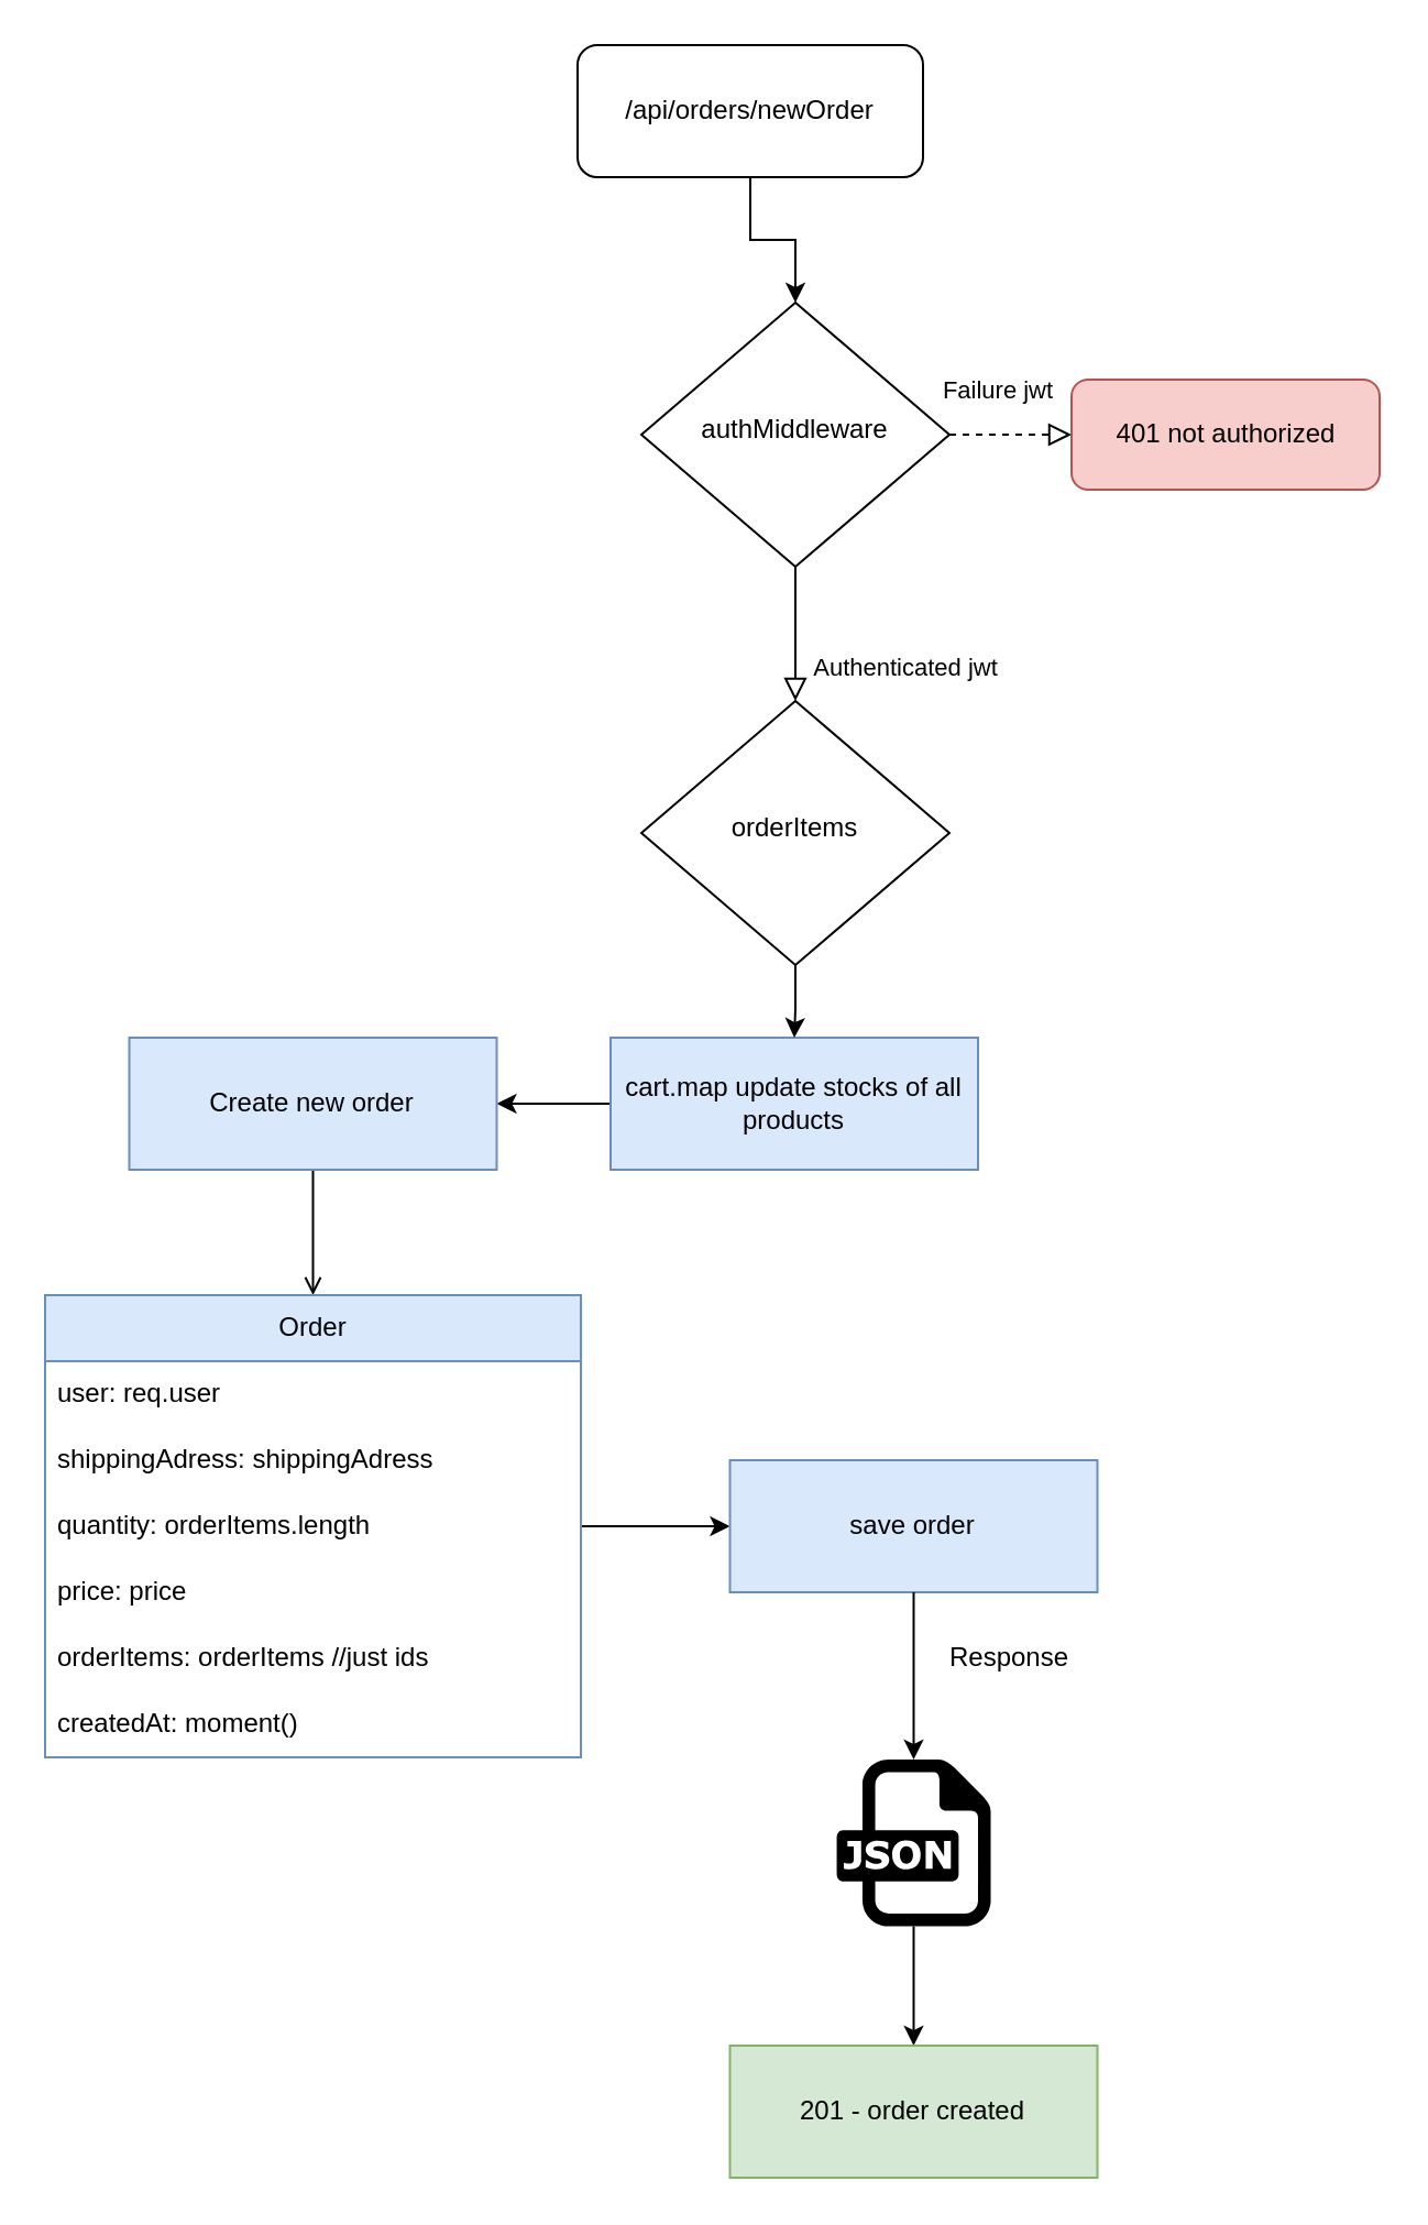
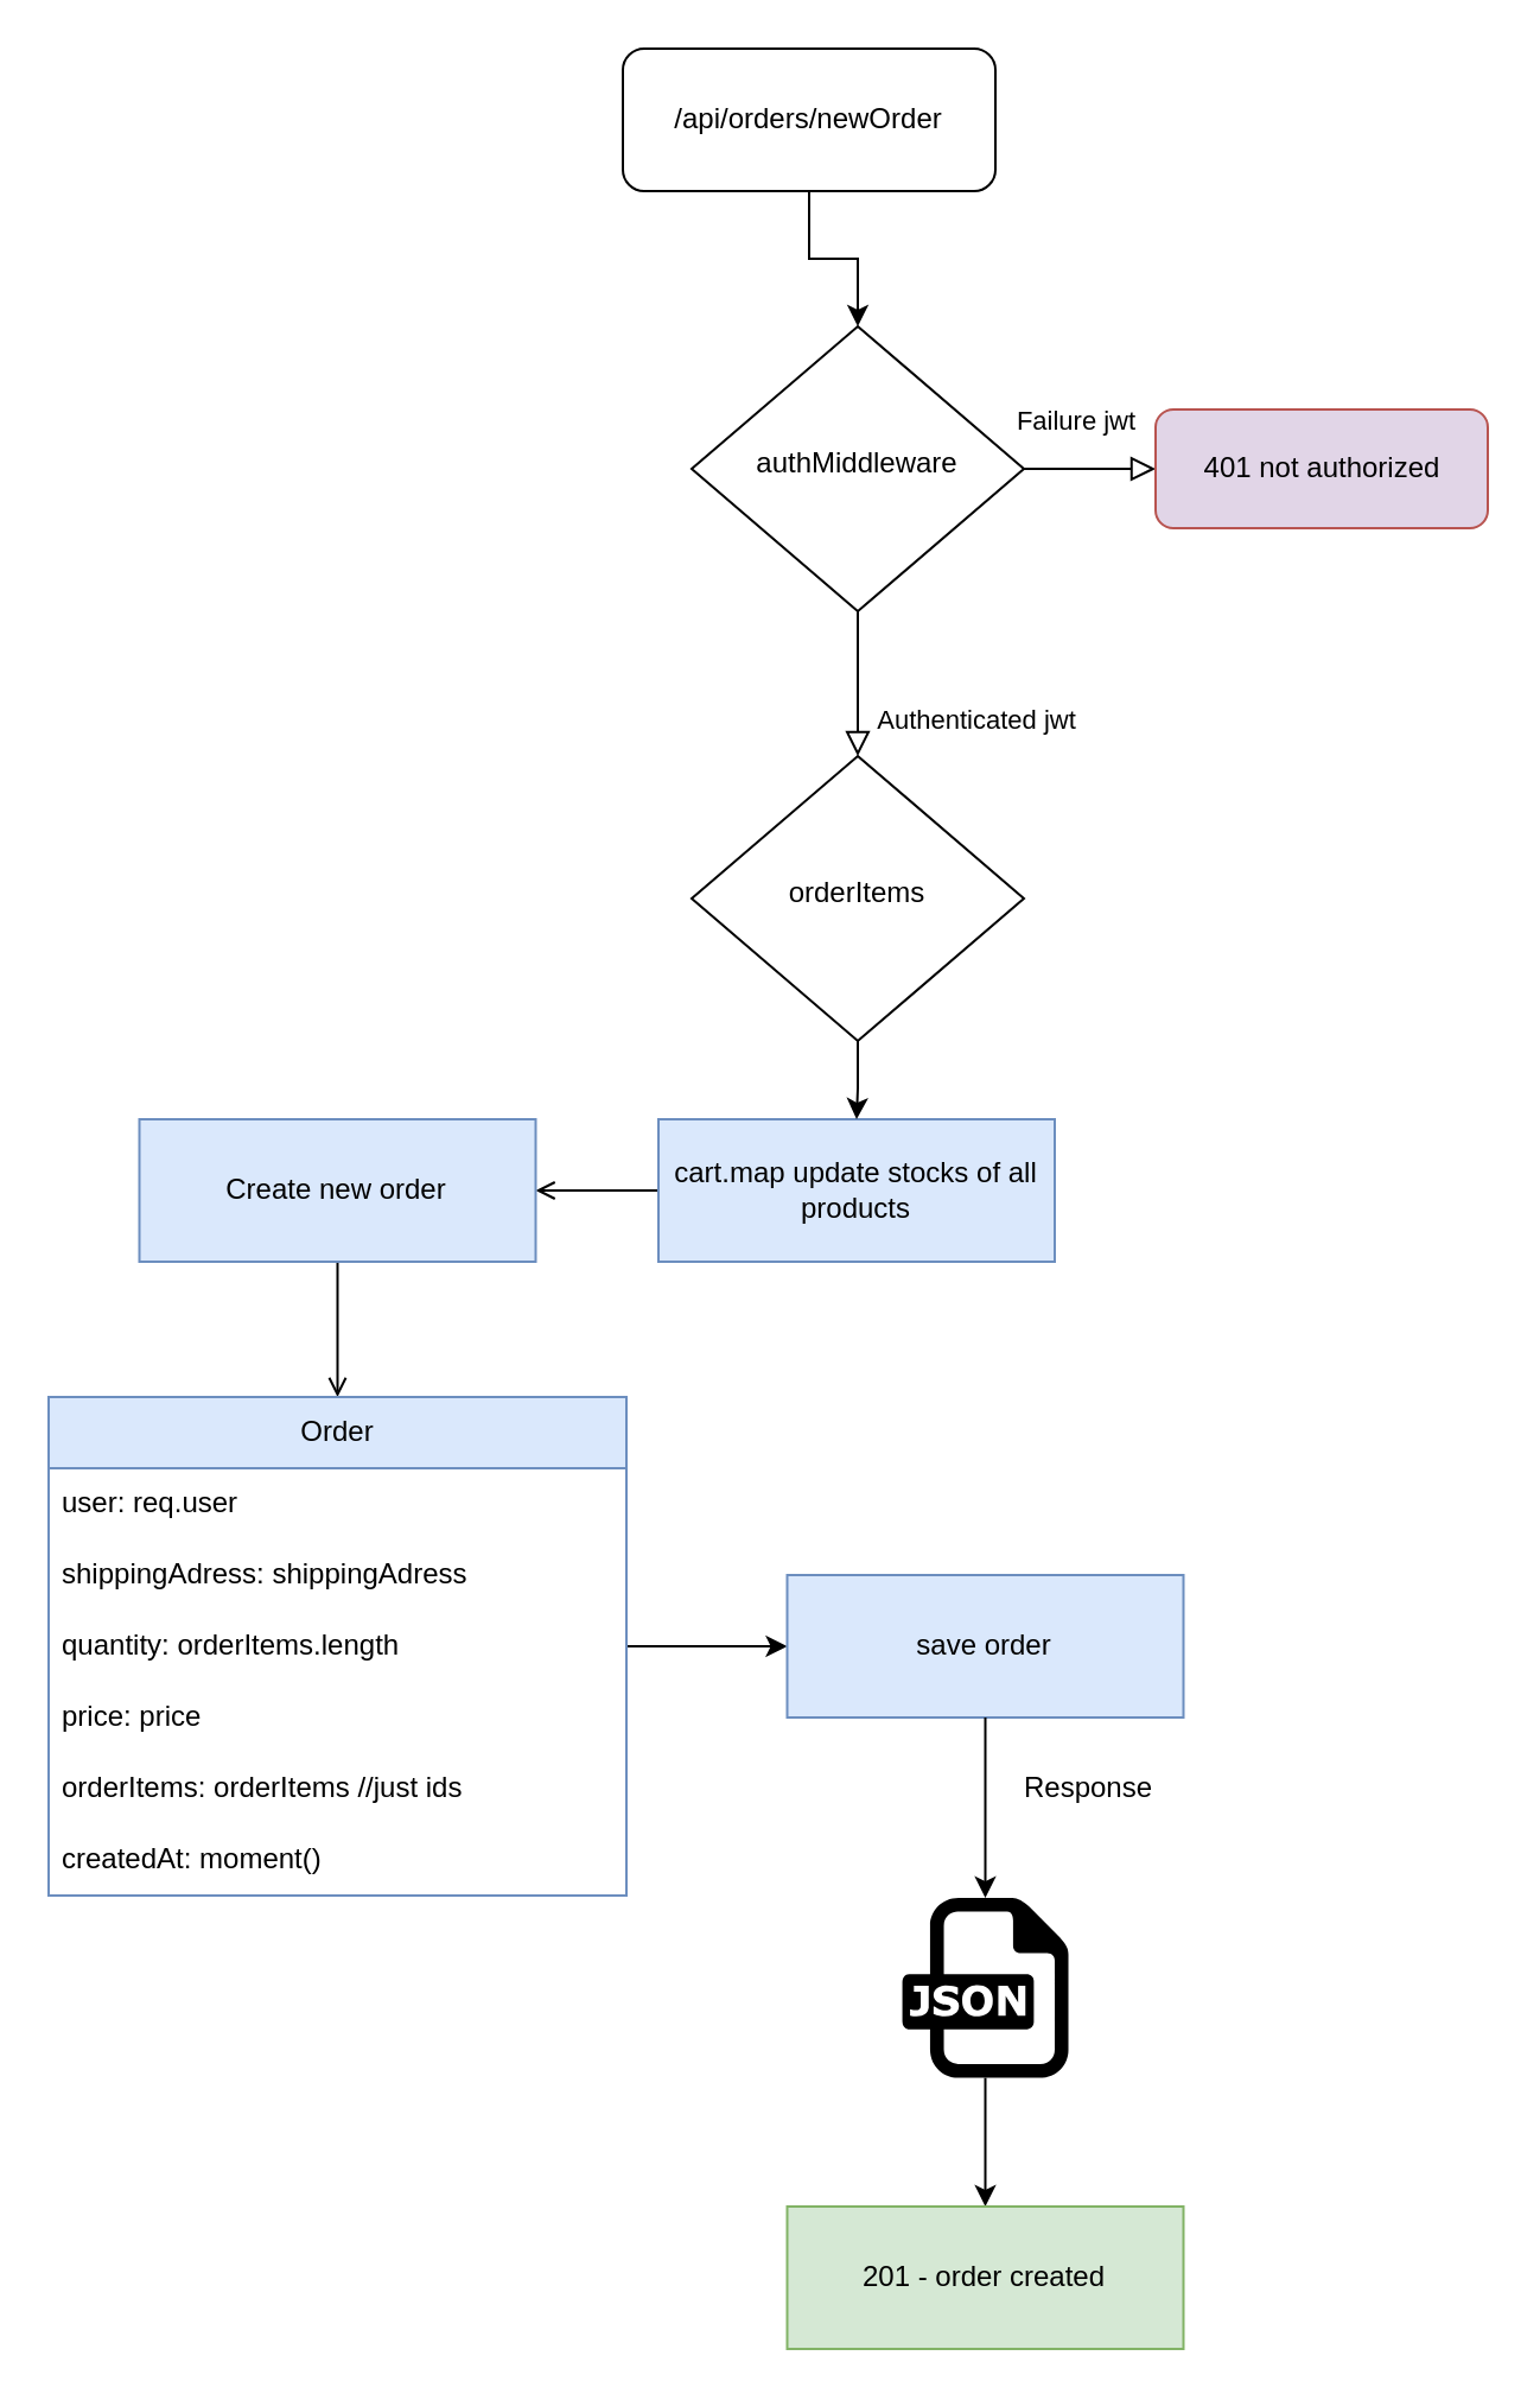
  <mxCell id="0" />
  <mxCell id="1" parent="0" />
  <mxCell id="2" style="edgeStyle=orthogonalEdgeStyle;rounded=0;orthogonalLoop=1;jettySize=auto;html=1;entryX=0.5;entryY=0;entryDx=0;entryDy=0;" parent="1" source="3" target="6" edge="1"><mxGeometry relative="1" as="geometry" /></mxCell>
  <mxCell id="3" value="/api/orders/newOrder" style="rounded=1;whiteSpace=wrap;html=1;fontSize=12;glass=0;strokeWidth=1;shadow=0;" parent="1" vertex="1"><mxGeometry x="262" y="20" width="157" height="60" as="geometry" /></mxCell>
  <mxCell id="4" value="Authenticated jwt" style="rounded=0;html=1;jettySize=auto;orthogonalLoop=1;fontSize=11;endArrow=block;endFill=0;endSize=8;strokeWidth=1;shadow=0;labelBackgroundColor=none;edgeStyle=orthogonalEdgeStyle;entryX=0.5;entryY=0;entryDx=0;entryDy=0;" parent="1" source="6" target="24" edge="1"><mxGeometry x="0.5" y="50" relative="1" as="geometry"><mxPoint as="offset" /><mxPoint x="341.559" y="296.051" as="targetPoint" /></mxGeometry></mxCell>
- <mxCell id="5" value="Failure jwt" style="edgeStyle=orthogonalEdgeStyle;rounded=0;html=1;jettySize=auto;orthogonalLoop=1;fontSize=11;endArrow=block;endFill=0;endSize=8;strokeWidth=1;shadow=0;labelBackgroundColor=none;dashed=1;" parent="1" source="6" target="7" edge="1"><mxGeometry x="-0.2" y="20" relative="1" as="geometry"><mxPoint as="offset" /></mxGeometry></mxCell>
+ <mxCell id="5" value="Failure jwt" style="edgeStyle=orthogonalEdgeStyle;rounded=0;html=1;jettySize=auto;orthogonalLoop=1;fontSize=11;endArrow=block;endFill=0;endSize=8;strokeWidth=1;shadow=0;labelBackgroundColor=none;" parent="1" source="6" target="7" edge="1"><mxGeometry x="-0.2" y="20" relative="1" as="geometry"><mxPoint as="offset" /></mxGeometry></mxCell>
  <mxCell id="6" value="authMiddleware" style="rhombus;whiteSpace=wrap;html=1;shadow=0;fontFamily=Helvetica;fontSize=12;align=center;strokeWidth=1;spacing=6;spacingTop=-4;" parent="1" vertex="1"><mxGeometry x="291" y="137" width="140" height="120" as="geometry" /></mxCell>
- <mxCell id="7" value="401 not authorized" style="rounded=1;whiteSpace=wrap;html=1;fontSize=12;glass=0;strokeWidth=1;shadow=0;fillColor=#f8cecc;strokeColor=#b85450;" parent="1" vertex="1"><mxGeometry x="486.5" y="172" width="140" height="50" as="geometry" /></mxCell>
- <mxCell id="8" value="" style="edgeStyle=orthogonalEdgeStyle;rounded=0;orthogonalLoop=1;jettySize=auto;html=1;" parent="1" source="22" target="10" edge="1"><mxGeometry relative="1" as="geometry"><mxPoint x="438.25" y="492" as="sourcePoint" /></mxGeometry></mxCell>
+ <mxCell id="7" value="401 not authorized" style="rounded=1;whiteSpace=wrap;html=1;fontSize=12;glass=0;strokeWidth=1;shadow=0;fillColor=#e1d5e7;strokeColor=#b85450;" parent="1" vertex="1"><mxGeometry x="486.5" y="172" width="140" height="50" as="geometry" /></mxCell>
+ <mxCell id="8" value="" style="edgeStyle=orthogonalEdgeStyle;rounded=0;orthogonalLoop=1;jettySize=auto;html=1;endArrow=open;" parent="1" source="22" target="10" edge="1"><mxGeometry relative="1" as="geometry"><mxPoint x="438.25" y="492" as="sourcePoint" /></mxGeometry></mxCell>
  <mxCell id="9" style="edgeStyle=orthogonalEdgeStyle;rounded=0;orthogonalLoop=1;jettySize=auto;html=1;exitX=0.5;exitY=1;exitDx=0;exitDy=0;entryX=0.5;entryY=0;entryDx=0;entryDy=0;endArrow=open;" parent="1" source="10" target="12" edge="1"><mxGeometry relative="1" as="geometry" /></mxCell>
  <mxCell id="10" value="Create new order" style="whiteSpace=wrap;html=1;fillColor=#dae8fc;strokeColor=#6c8ebf;" parent="1" vertex="1"><mxGeometry x="58.25" y="471" width="167" height="60" as="geometry" /></mxCell>
  <mxCell id="11" style="edgeStyle=orthogonalEdgeStyle;rounded=0;orthogonalLoop=1;jettySize=auto;html=1;" parent="1" source="12" target="20" edge="1"><mxGeometry relative="1" as="geometry" /></mxCell>
  <mxCell id="12" value="Order" style="swimlane;fontStyle=0;childLayout=stackLayout;horizontal=1;startSize=30;horizontalStack=0;resizeParent=1;resizeParentMax=0;resizeLast=0;collapsible=1;marginBottom=0;whiteSpace=wrap;html=1;fillColor=#dae8fc;strokeColor=#6c8ebf;" parent="1" vertex="1"><mxGeometry x="20" y="588" width="243.5" height="210" as="geometry" /></mxCell>
  <mxCell id="13" value="user: req.user" style="text;strokeColor=none;fillColor=none;align=left;verticalAlign=middle;spacingLeft=4;spacingRight=4;overflow=hidden;points=[[0,0.5],[1,0.5]];portConstraint=eastwest;rotatable=0;whiteSpace=wrap;html=1;" parent="12" vertex="1"><mxGeometry y="30" width="243.5" height="30" as="geometry" /></mxCell>
  <mxCell id="14" value="shippingAdress: shippingAdress" style="text;strokeColor=none;fillColor=none;align=left;verticalAlign=middle;spacingLeft=4;spacingRight=4;overflow=hidden;points=[[0,0.5],[1,0.5]];portConstraint=eastwest;rotatable=0;whiteSpace=wrap;html=1;" parent="12" vertex="1"><mxGeometry y="60" width="243.5" height="30" as="geometry" /></mxCell>
  <mxCell id="15" value="quantity: orderItems.length" style="text;strokeColor=none;fillColor=none;align=left;verticalAlign=middle;spacingLeft=4;spacingRight=4;overflow=hidden;points=[[0,0.5],[1,0.5]];portConstraint=eastwest;rotatable=0;whiteSpace=wrap;html=1;" parent="12" vertex="1"><mxGeometry y="90" width="243.5" height="30" as="geometry" /></mxCell>
  <mxCell id="16" value="price: price" style="text;strokeColor=none;fillColor=none;align=left;verticalAlign=middle;spacingLeft=4;spacingRight=4;overflow=hidden;points=[[0,0.5],[1,0.5]];portConstraint=eastwest;rotatable=0;whiteSpace=wrap;html=1;" parent="12" vertex="1"><mxGeometry y="120" width="243.5" height="30" as="geometry" /></mxCell>
  <mxCell id="17" value="orderItems: orderItems //just ids" style="text;strokeColor=none;fillColor=none;align=left;verticalAlign=middle;spacingLeft=4;spacingRight=4;overflow=hidden;points=[[0,0.5],[1,0.5]];portConstraint=eastwest;rotatable=0;whiteSpace=wrap;html=1;" parent="12" vertex="1"><mxGeometry y="150" width="243.5" height="30" as="geometry" /></mxCell>
  <mxCell id="18" value="createdAt: moment()" style="text;strokeColor=none;fillColor=none;align=left;verticalAlign=middle;spacingLeft=4;spacingRight=4;overflow=hidden;points=[[0,0.5],[1,0.5]];portConstraint=eastwest;rotatable=0;whiteSpace=wrap;html=1;" parent="12" vertex="1"><mxGeometry y="180" width="243.5" height="30" as="geometry" /></mxCell>
  <mxCell id="19" value="" style="edgeStyle=orthogonalEdgeStyle;rounded=0;orthogonalLoop=1;jettySize=auto;html=1;" parent="1" source="27" target="21" edge="1"><mxGeometry relative="1" as="geometry" /></mxCell>
  <mxCell id="20" value="save order" style="whiteSpace=wrap;html=1;fontStyle=0;startSize=30;fillColor=#dae8fc;strokeColor=#6c8ebf;" parent="1" vertex="1"><mxGeometry x="331.25" y="663" width="167" height="60" as="geometry" /></mxCell>
  <mxCell id="21" value="201 - order created" style="whiteSpace=wrap;html=1;fontStyle=0;startSize=30;fillColor=#d5e8d4;strokeColor=#82b366;" parent="1" vertex="1"><mxGeometry x="331.25" y="929" width="167" height="60" as="geometry" /></mxCell>
  <mxCell id="22" value="cart.map update stocks of all products" style="whiteSpace=wrap;html=1;fillColor=#dae8fc;strokeColor=#6c8ebf;" parent="1" vertex="1"><mxGeometry x="277" y="471" width="167" height="60" as="geometry" /></mxCell>
  <mxCell id="23" value="" style="edgeStyle=orthogonalEdgeStyle;rounded=0;orthogonalLoop=1;jettySize=auto;html=1;" parent="1" source="24" target="22" edge="1"><mxGeometry relative="1" as="geometry" /></mxCell>
  <mxCell id="24" value="orderItems" style="rhombus;whiteSpace=wrap;html=1;shadow=0;fontFamily=Helvetica;fontSize=12;align=center;strokeWidth=1;spacing=6;spacingTop=-4;" parent="1" vertex="1"><mxGeometry x="291" y="318" width="140" height="120" as="geometry" /></mxCell>
  <mxCell id="25" value="Response" style="text;html=1;align=center;verticalAlign=middle;resizable=0;points=[];autosize=1;strokeColor=none;fillColor=none;" parent="1" vertex="1"><mxGeometry x="418.25" y="738" width="80" height="30" as="geometry" /></mxCell>
  <mxCell id="26" value="" style="edgeStyle=orthogonalEdgeStyle;rounded=0;orthogonalLoop=1;jettySize=auto;html=1;" parent="1" source="20" target="27" edge="1"><mxGeometry relative="1" as="geometry"><mxPoint x="414.25" y="723" as="sourcePoint" /><mxPoint x="414.25" y="948" as="targetPoint" /></mxGeometry></mxCell>
  <mxCell id="27" value="" style="dashed=0;outlineConnect=0;html=1;align=center;labelPosition=center;verticalLabelPosition=bottom;verticalAlign=top;shape=mxgraph.weblogos.json" parent="1" vertex="1"><mxGeometry x="379.75" y="799" width="70" height="75.8" as="geometry" /></mxCell>
